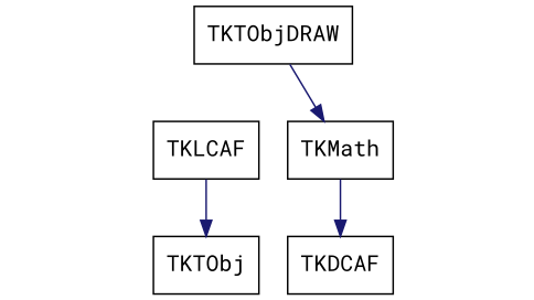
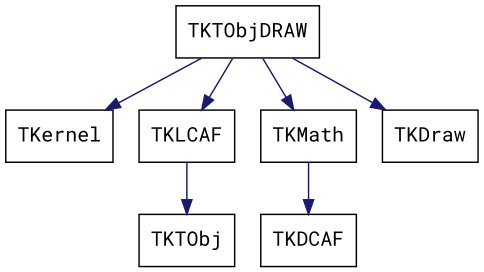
  digraph {
    aspect=1
    fontname="Roboto Mono"
    node [fontname="Roboto Mono" shape=box]
    edge [color=midnightblue fontname="Roboto Mono" style=solid]
    TKTObjDRAW
+   TKernel
    TKLCAF
    TKMath
+   TKDraw
    TKTObj
    TKDCAF
+   TKTObjDRAW -> TKernel
+   TKTObjDRAW -> TKLCAF
    TKTObjDRAW -> TKMath
+   TKTObjDRAW -> TKDraw
    TKLCAF -> TKTObj
    TKMath -> TKDCAF
  }
